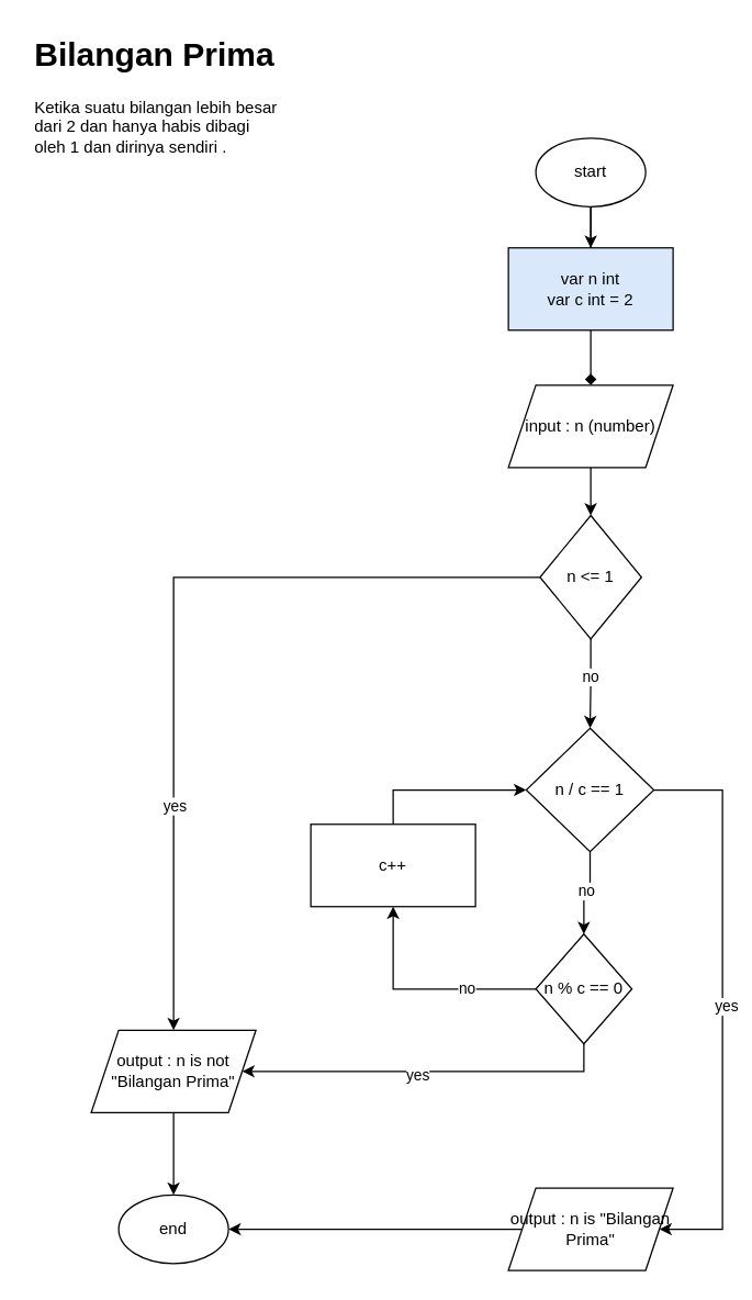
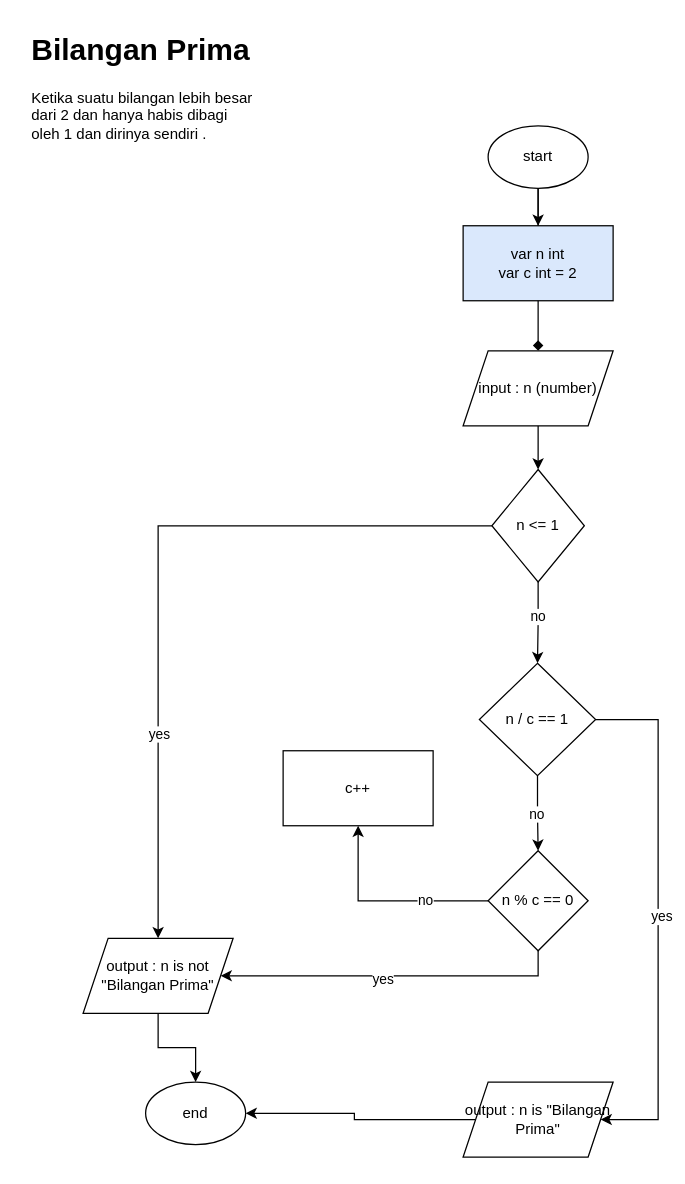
  <mxCell id="0" />
  <mxCell id="1" parent="0" />
  <mxCell id="2" value="" style="edgeStyle=orthogonalEdgeStyle;rounded=0;orthogonalLoop=1;jettySize=auto;html=1;endArrow=diamond;" parent="1" source="4" target="6" edge="1"><mxGeometry relative="1" as="geometry" /></mxCell>
  <mxCell id="3" value="" style="edgeStyle=orthogonalEdgeStyle;rounded=0;orthogonalLoop=1;jettySize=auto;html=1;" parent="1" source="4" target="12" edge="1"><mxGeometry relative="1" as="geometry" /></mxCell>
  <mxCell id="4" value="start" style="ellipse;whiteSpace=wrap;html=1;" parent="1" vertex="1"><mxGeometry x="390" y="100" width="80" height="50" as="geometry" /></mxCell>
  <mxCell id="5" value="" style="edgeStyle=orthogonalEdgeStyle;rounded=0;orthogonalLoop=1;jettySize=auto;html=1;" parent="1" source="6" target="11" edge="1"><mxGeometry relative="1" as="geometry" /></mxCell>
  <mxCell id="6" value="input : n (number)" style="shape=parallelogram;perimeter=parallelogramPerimeter;whiteSpace=wrap;html=1;fixedSize=1;" parent="1" vertex="1"><mxGeometry x="370" y="280" width="120" height="60" as="geometry" /></mxCell>
  <mxCell id="7" value="" style="edgeStyle=orthogonalEdgeStyle;rounded=0;orthogonalLoop=1;jettySize=auto;html=1;" parent="1" source="11" target="14" edge="1"><mxGeometry relative="1" as="geometry" /></mxCell>
  <mxCell id="8" value="yes" style="edgeLabel;html=1;align=center;verticalAlign=middle;resizable=0;points=[];" parent="7" vertex="1" connectable="0"><mxGeometry x="0.451" relative="1" as="geometry"><mxPoint as="offset" /></mxGeometry></mxCell>
  <mxCell id="9" value="" style="edgeStyle=orthogonalEdgeStyle;rounded=0;orthogonalLoop=1;jettySize=auto;html=1;" parent="1" source="11" target="19" edge="1"><mxGeometry relative="1" as="geometry" /></mxCell>
  <mxCell id="10" value="no" style="edgeLabel;html=1;align=center;verticalAlign=middle;resizable=0;points=[];" parent="9" vertex="1" connectable="0"><mxGeometry x="-0.169" y="-1" relative="1" as="geometry"><mxPoint as="offset" /></mxGeometry></mxCell>
  <mxCell id="11" value="n &amp;lt;= 1" style="rhombus;whiteSpace=wrap;html=1;" parent="1" vertex="1"><mxGeometry x="393" y="375" width="74" height="90" as="geometry" /></mxCell>
  <mxCell id="12" value="var n int&lt;br&gt;var c int = 2" style="whiteSpace=wrap;html=1;fillColor=#dae8fc;" parent="1" vertex="1"><mxGeometry x="370" y="180" width="120" height="60" as="geometry" /></mxCell>
  <mxCell id="13" style="edgeStyle=orthogonalEdgeStyle;rounded=0;orthogonalLoop=1;jettySize=auto;html=1;exitX=0.5;exitY=1;exitDx=0;exitDy=0;entryX=0.5;entryY=0;entryDx=0;entryDy=0;" parent="1" source="14" target="27" edge="1"><mxGeometry relative="1" as="geometry" /></mxCell>
  <mxCell id="14" value="output : n is not &quot;Bilangan Prima&quot;" style="shape=parallelogram;perimeter=parallelogramPerimeter;whiteSpace=wrap;html=1;fixedSize=1;" parent="1" vertex="1"><mxGeometry x="66" y="750" width="120" height="60" as="geometry" /></mxCell>
  <mxCell id="15" style="edgeStyle=orthogonalEdgeStyle;rounded=0;orthogonalLoop=1;jettySize=auto;html=1;exitX=0.5;exitY=1;exitDx=0;exitDy=0;entryX=0.5;entryY=0;entryDx=0;entryDy=0;" parent="1" source="19" target="24" edge="1"><mxGeometry relative="1" as="geometry" /></mxCell>
  <mxCell id="16" value="no" style="edgeLabel;html=1;align=center;verticalAlign=middle;resizable=0;points=[];" parent="15" vertex="1" connectable="0"><mxGeometry x="-0.008" y="-1" relative="1" as="geometry"><mxPoint x="-1" y="-1" as="offset" /></mxGeometry></mxCell>
  <mxCell id="17" style="edgeStyle=orthogonalEdgeStyle;rounded=0;orthogonalLoop=1;jettySize=auto;html=1;exitX=1;exitY=0.5;exitDx=0;exitDy=0;entryX=1;entryY=0.5;entryDx=0;entryDy=0;" parent="1" source="19" target="26" edge="1"><mxGeometry relative="1" as="geometry"><Array as="points"><mxPoint x="526" y="575" /><mxPoint x="526" y="895" /></Array></mxGeometry></mxCell>
  <mxCell id="18" value="yes" style="edgeLabel;html=1;align=center;verticalAlign=middle;resizable=0;points=[];" parent="17" vertex="1" connectable="0"><mxGeometry x="-0.003" y="2" relative="1" as="geometry"><mxPoint as="offset" /></mxGeometry></mxCell>
  <mxCell id="19" value="n / c == 1" style="rhombus;whiteSpace=wrap;html=1;" parent="1" vertex="1"><mxGeometry x="383" y="530" width="93" height="90" as="geometry" /></mxCell>
  <mxCell id="20" style="edgeStyle=orthogonalEdgeStyle;rounded=0;orthogonalLoop=1;jettySize=auto;html=1;exitX=0;exitY=0.5;exitDx=0;exitDy=0;entryX=0.5;entryY=1;entryDx=0;entryDy=0;" parent="1" source="24" target="29" edge="1"><mxGeometry relative="1" as="geometry" /></mxCell>
  <mxCell id="21" value="no" style="edgeLabel;html=1;align=center;verticalAlign=middle;resizable=0;points=[];" parent="20" vertex="1" connectable="0"><mxGeometry x="-0.378" y="-1" relative="1" as="geometry"><mxPoint as="offset" /></mxGeometry></mxCell>
  <mxCell id="22" style="edgeStyle=orthogonalEdgeStyle;rounded=0;orthogonalLoop=1;jettySize=auto;html=1;exitX=0.5;exitY=1;exitDx=0;exitDy=0;entryX=1;entryY=0.5;entryDx=0;entryDy=0;" parent="1" source="24" target="14" edge="1"><mxGeometry relative="1" as="geometry" /></mxCell>
  <mxCell id="23" value="yes" style="edgeLabel;html=1;align=center;verticalAlign=middle;resizable=0;points=[];" parent="22" vertex="1" connectable="0"><mxGeometry x="0.058" y="2" relative="1" as="geometry"><mxPoint as="offset" /></mxGeometry></mxCell>
- <mxCell id="24" value="n % c == 0" style="rhombus;whiteSpace=wrap;html=1;" parent="1" vertex="1"><mxGeometry x="390" y="680" width="70" height="80" as="geometry" /></mxCell>
+ <mxCell id="24" value="n % c == 0" style="rhombus;whiteSpace=wrap;html=1;" parent="1" vertex="1"><mxGeometry x="390" y="680" width="80" height="80" as="geometry" /></mxCell>
  <mxCell id="25" style="edgeStyle=orthogonalEdgeStyle;rounded=0;orthogonalLoop=1;jettySize=auto;html=1;exitX=0;exitY=0.5;exitDx=0;exitDy=0;entryX=1;entryY=0.5;entryDx=0;entryDy=0;" parent="1" source="26" target="27" edge="1"><mxGeometry relative="1" as="geometry" /></mxCell>
  <mxCell id="26" value="output : n is &quot;Bilangan Prima&quot;" style="shape=parallelogram;perimeter=parallelogramPerimeter;whiteSpace=wrap;html=1;fixedSize=1;" parent="1" vertex="1"><mxGeometry x="370" y="865" width="120" height="60" as="geometry" /></mxCell>
- <mxCell id="27" value="end" style="ellipse;whiteSpace=wrap;html=1;" parent="1" vertex="1"><mxGeometry x="86" y="870" width="80" height="50" as="geometry" /></mxCell>
- <mxCell id="28" style="edgeStyle=orthogonalEdgeStyle;rounded=0;orthogonalLoop=1;jettySize=auto;html=1;exitX=0.5;exitY=0;exitDx=0;exitDy=0;entryX=0;entryY=0.5;entryDx=0;entryDy=0;" parent="1" source="29" target="19" edge="1"><mxGeometry relative="1" as="geometry" /></mxCell>
+ <mxCell id="27" value="end" style="ellipse;whiteSpace=wrap;html=1;" parent="1" vertex="1"><mxGeometry x="116" y="865" width="80" height="50" as="geometry" /></mxCell>
  <mxCell id="29" value="c++" style="whiteSpace=wrap;html=1;" parent="1" vertex="1"><mxGeometry x="226" y="600" width="120" height="60" as="geometry" /></mxCell>
  <mxCell id="30" value="&lt;h1&gt;Bilangan Prima&lt;/h1&gt;&lt;p&gt;Ketika suatu bilangan lebih besar dari 2 dan hanya habis dibagi oleh 1 dan dirinya sendiri .&lt;/p&gt;" style="text;html=1;strokeColor=none;fillColor=none;spacing=5;spacingTop=-20;whiteSpace=wrap;overflow=hidden;rounded=0;" parent="1" vertex="1"><mxGeometry x="20" y="20" width="190" height="120" as="geometry" /></mxCell>
